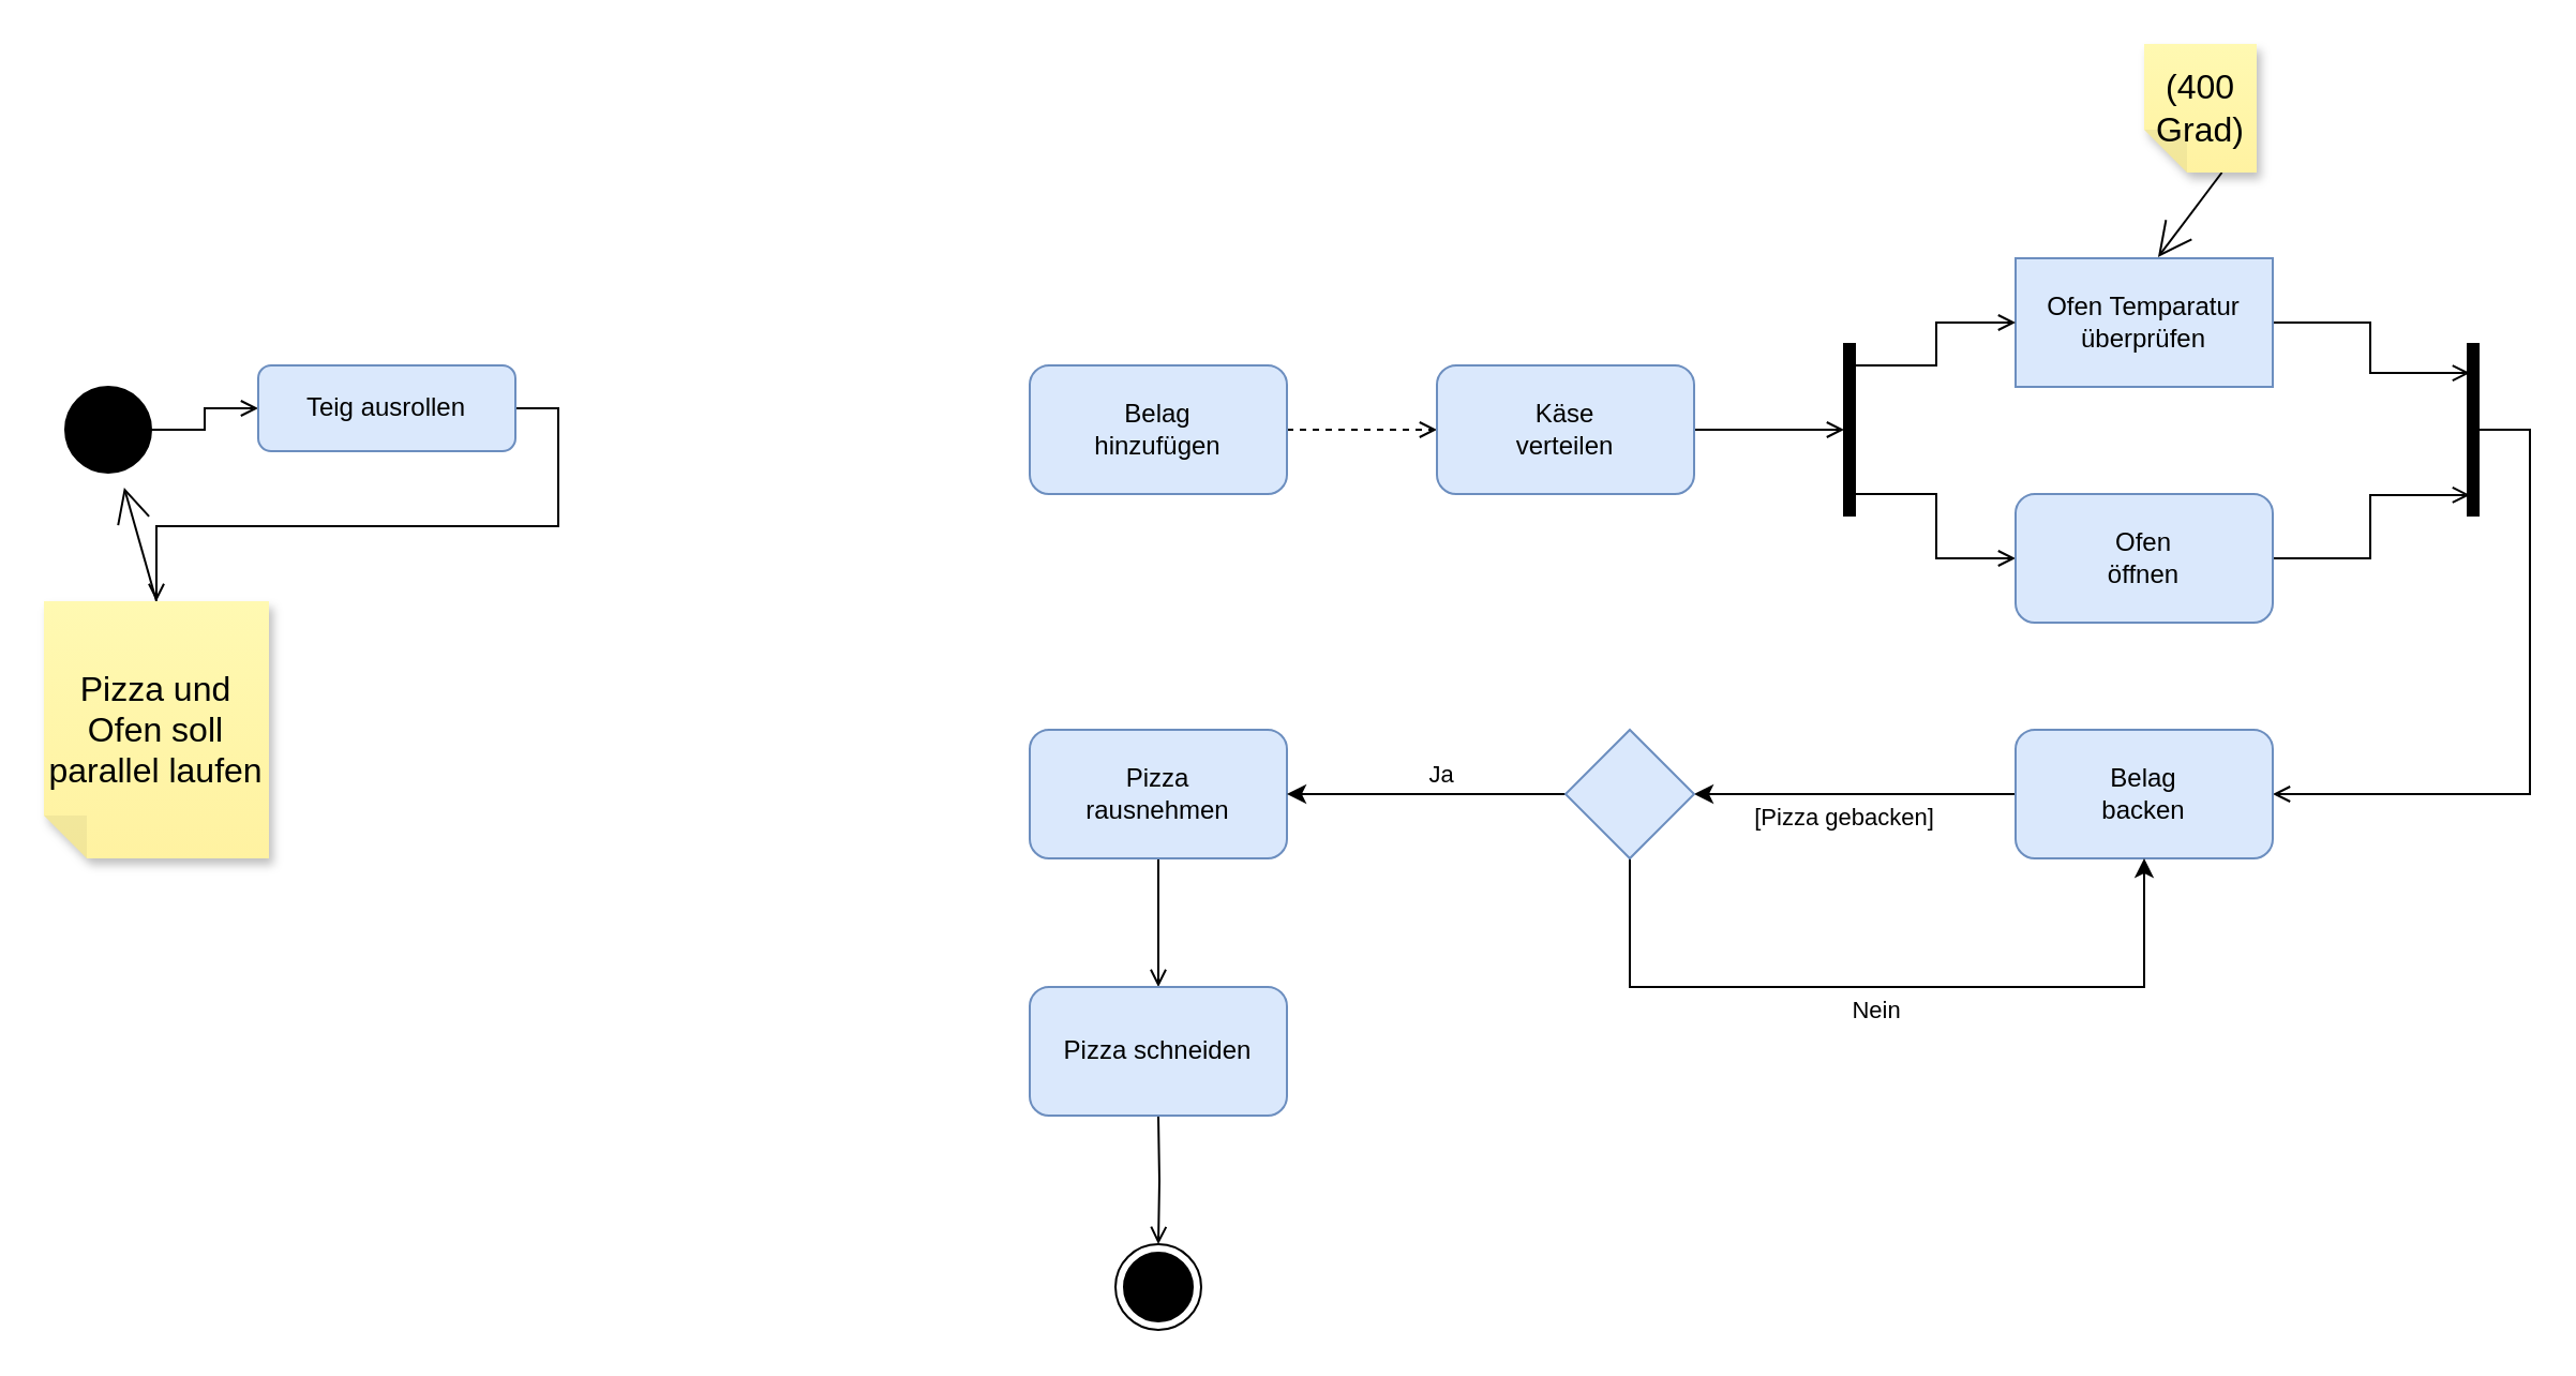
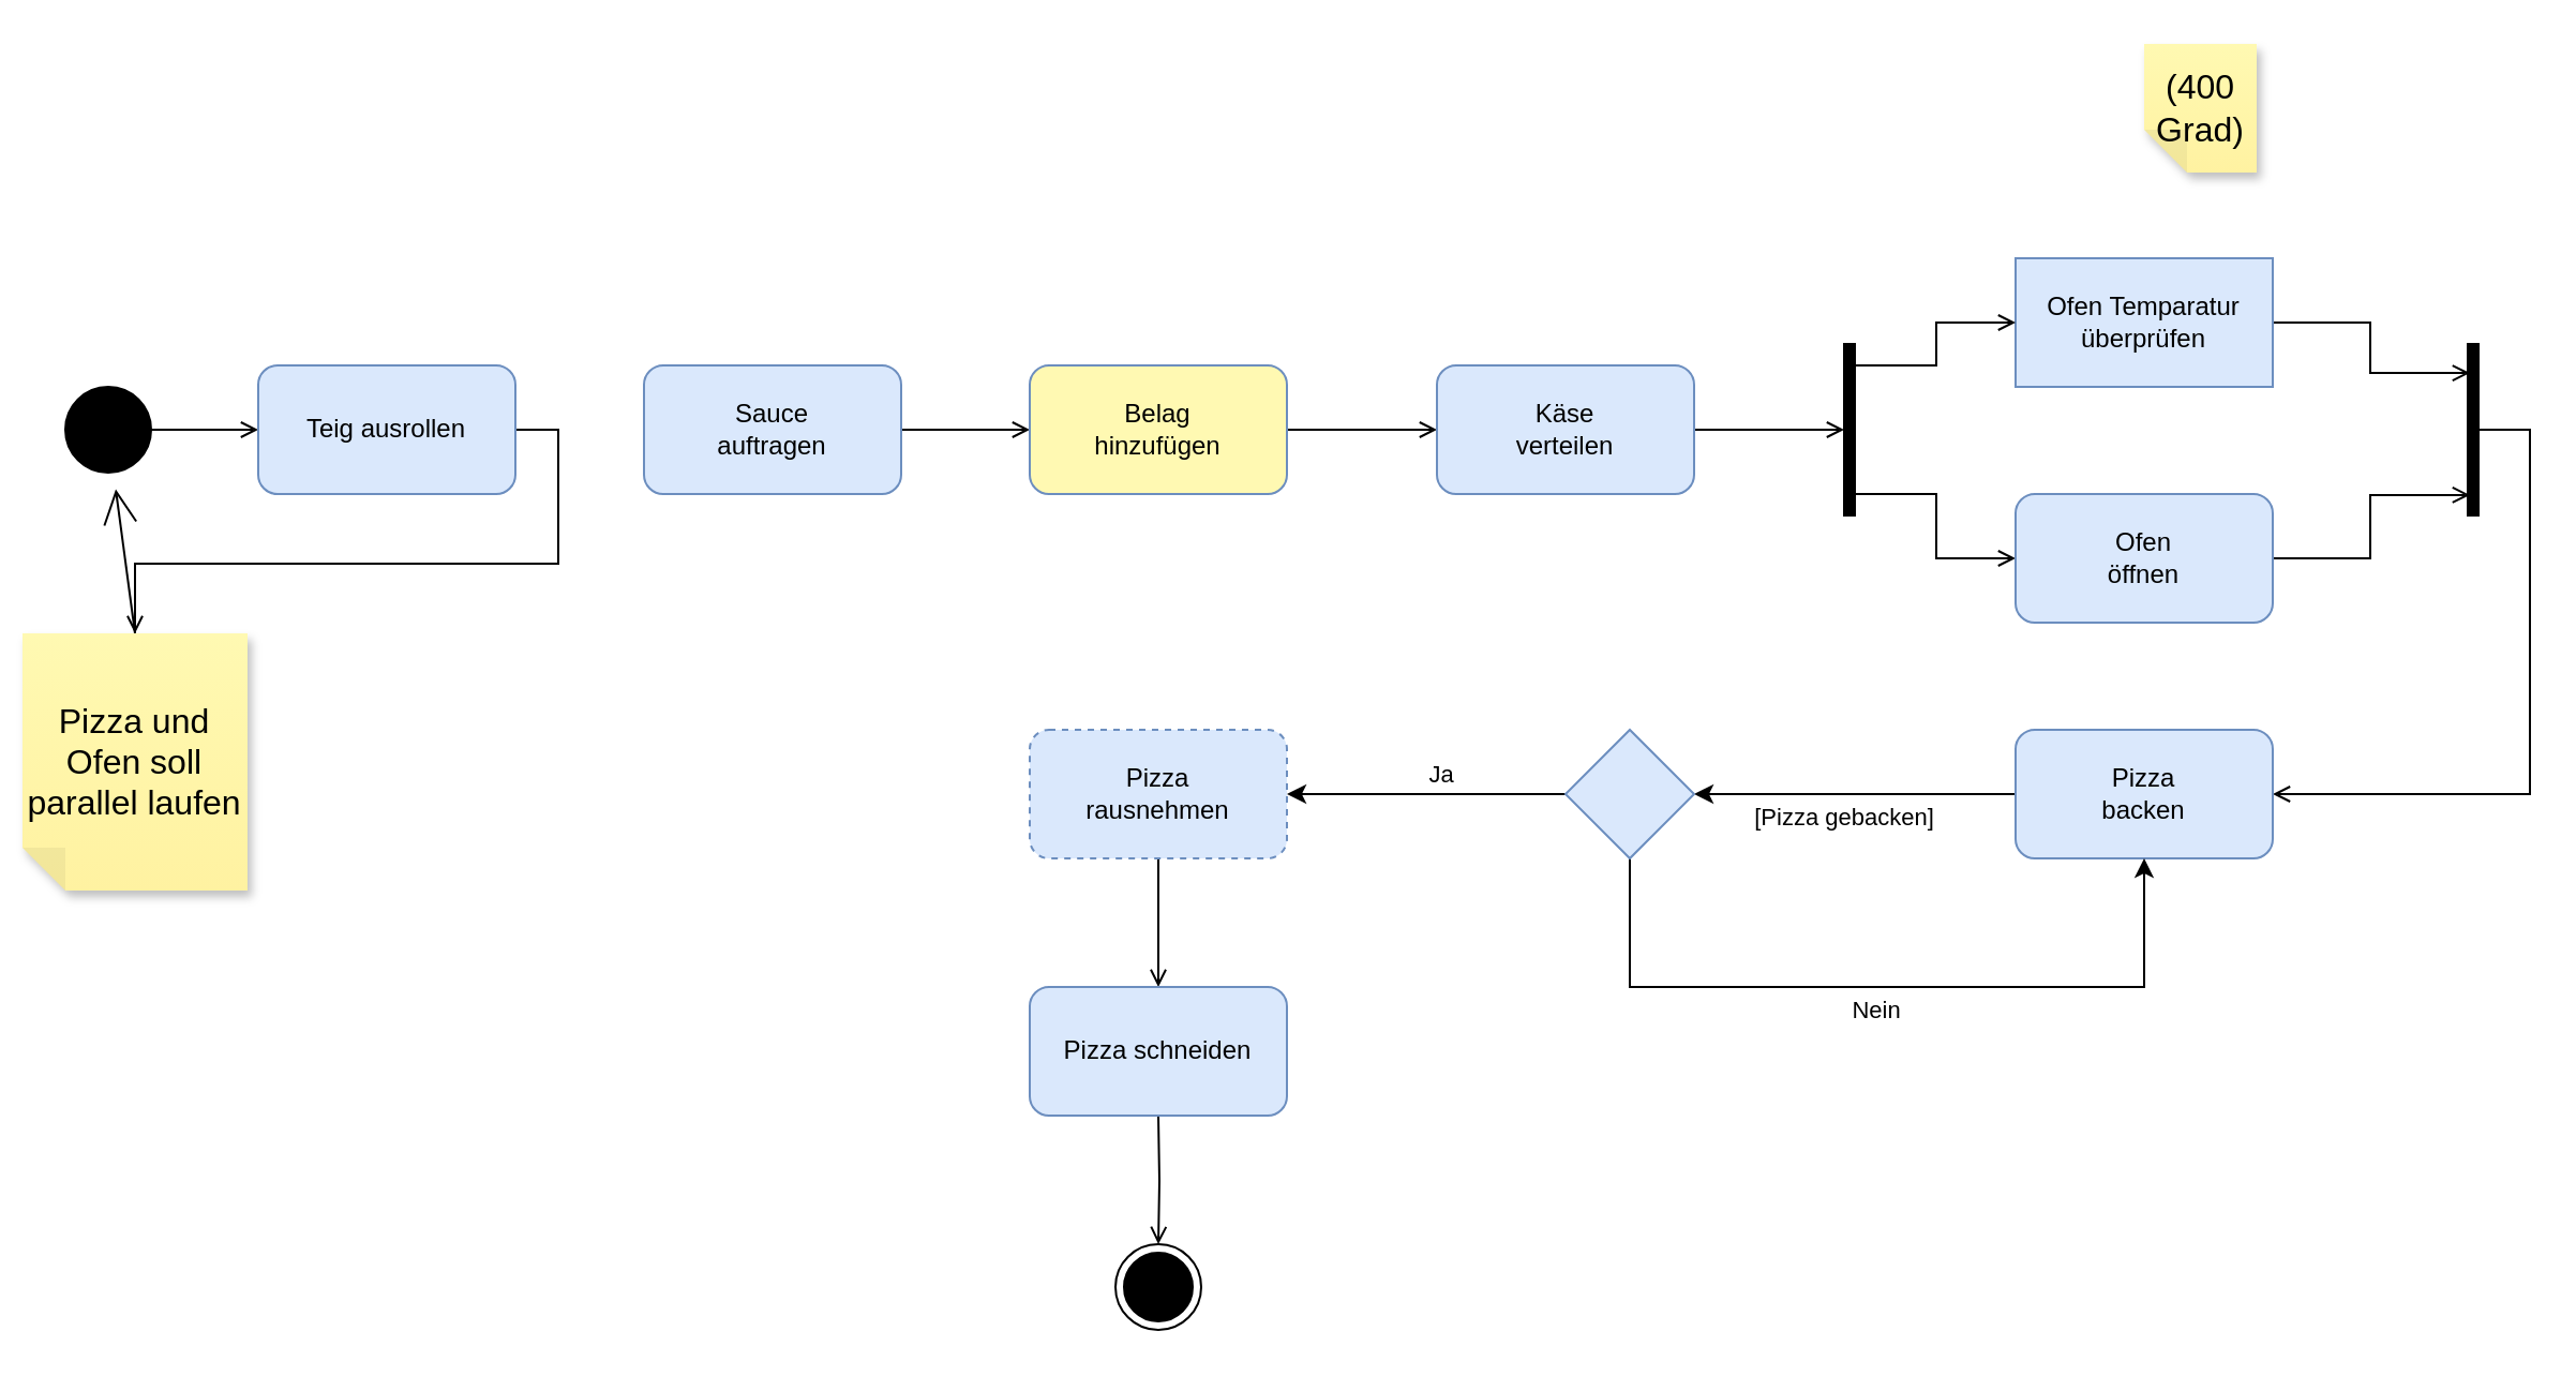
  <mxCell id="0" />
  <mxCell id="1" parent="0" />
  <mxCell id="2" style="edgeStyle=orthogonalEdgeStyle;rounded=0;orthogonalLoop=1;jettySize=auto;html=1;exitX=1;exitY=0.5;exitDx=0;exitDy=0;entryX=0;entryY=0.5;entryDx=0;entryDy=0;endArrow=open;endFill=0;" parent="1" source="3" target="5" edge="1"><mxGeometry relative="1" as="geometry" /></mxCell>
  <mxCell id="3" value="" style="ellipse;fillColor=strokeColor;" parent="1" vertex="1"><mxGeometry x="30" y="180" width="40" height="40" as="geometry" /></mxCell>
  <mxCell id="4" style="edgeStyle=orthogonalEdgeStyle;rounded=0;orthogonalLoop=1;jettySize=auto;html=1;exitX=1;exitY=0.5;exitDx=0;exitDy=0;endArrow=open;endFill=0;" parent="1" source="5" target="35" edge="1"><mxGeometry relative="1" as="geometry" /></mxCell>
- <mxCell id="5" value="Teig ausrollen" style="rounded=1;whiteSpace=wrap;html=1;fillColor=#dae8fc;strokeColor=#6c8ebf;" parent="1" vertex="1"><mxGeometry x="120" y="170" width="120" height="40" as="geometry" /></mxCell>
- <mxCell id="8" style="edgeStyle=orthogonalEdgeStyle;rounded=0;orthogonalLoop=1;jettySize=auto;html=1;exitX=1;exitY=0.5;exitDx=0;exitDy=0;entryX=0;entryY=0.5;entryDx=0;entryDy=0;endArrow=open;endFill=0;dashed=1;" parent="1" source="9" target="11" edge="1"><mxGeometry relative="1" as="geometry" /></mxCell>
- <mxCell id="9" value="Belag&lt;br&gt;hinzufügen" style="rounded=1;whiteSpace=wrap;html=1;fillColor=#dae8fc;strokeColor=#6c8ebf;" parent="1" vertex="1"><mxGeometry x="480" y="170" width="120" height="60" as="geometry" /></mxCell>
+ <mxCell id="5" value="Teig ausrollen" style="rounded=1;whiteSpace=wrap;html=1;fillColor=#dae8fc;strokeColor=#6c8ebf;" parent="1" vertex="1"><mxGeometry x="120" y="170" width="120" height="60" as="geometry" /></mxCell>
+ <mxCell id="6" style="edgeStyle=orthogonalEdgeStyle;rounded=0;orthogonalLoop=1;jettySize=auto;html=1;exitX=1;exitY=0.5;exitDx=0;exitDy=0;entryX=0;entryY=0.5;entryDx=0;entryDy=0;endArrow=open;endFill=0;" parent="1" source="7" target="9" edge="1"><mxGeometry relative="1" as="geometry" /></mxCell>
+ <mxCell id="7" value="Sauce&lt;br&gt;auftragen" style="rounded=1;whiteSpace=wrap;html=1;fillColor=#dae8fc;strokeColor=#6c8ebf;" parent="1" vertex="1"><mxGeometry x="300" y="170" width="120" height="60" as="geometry" /></mxCell>
+ <mxCell id="8" style="edgeStyle=orthogonalEdgeStyle;rounded=0;orthogonalLoop=1;jettySize=auto;html=1;exitX=1;exitY=0.5;exitDx=0;exitDy=0;entryX=0;entryY=0.5;entryDx=0;entryDy=0;endArrow=open;endFill=0;" parent="1" source="9" target="11" edge="1"><mxGeometry relative="1" as="geometry" /></mxCell>
+ <mxCell id="9" value="Belag&lt;br&gt;hinzufügen" style="rounded=1;whiteSpace=wrap;html=1;fillColor=#fff9b2;strokeColor=#6c8ebf;" parent="1" vertex="1"><mxGeometry x="480" y="170" width="120" height="60" as="geometry" /></mxCell>
  <mxCell id="10" style="edgeStyle=orthogonalEdgeStyle;rounded=0;orthogonalLoop=1;jettySize=auto;html=1;entryX=0;entryY=0.5;entryDx=0;entryDy=0;entryPerimeter=0;endArrow=open;endFill=0;" parent="1" source="11" target="16" edge="1"><mxGeometry relative="1" as="geometry" /></mxCell>
  <mxCell id="11" value="Käse&lt;br&gt;verteilen" style="rounded=1;whiteSpace=wrap;html=1;fillColor=#dae8fc;strokeColor=#6c8ebf;" parent="1" vertex="1"><mxGeometry x="670" y="170" width="120" height="60" as="geometry" /></mxCell>
  <mxCell id="12" style="edgeStyle=orthogonalEdgeStyle;rounded=0;orthogonalLoop=1;jettySize=auto;html=1;exitX=1;exitY=0.5;exitDx=0;exitDy=0;entryX=0.2;entryY=0.169;entryDx=0;entryDy=0;entryPerimeter=0;endArrow=open;endFill=0;" parent="1" source="13" target="20" edge="1"><mxGeometry relative="1" as="geometry" /></mxCell>
  <mxCell id="13" value="Ofen Temparatur&lt;br&gt;überprüfen" style="whiteSpace=wrap;html=1;fillColor=#dae8fc;strokeColor=#6c8ebf;rounded=0;" parent="1" vertex="1"><mxGeometry x="940" y="120" width="120" height="60" as="geometry" /></mxCell>
  <mxCell id="14" style="edgeStyle=orthogonalEdgeStyle;rounded=0;orthogonalLoop=1;jettySize=auto;html=1;entryX=0;entryY=0.5;entryDx=0;entryDy=0;endArrow=open;endFill=0;" parent="1" source="16" target="13" edge="1"><mxGeometry relative="1" as="geometry"><Array as="points"><mxPoint x="903" y="170" /><mxPoint x="903" y="150" /></Array></mxGeometry></mxCell>
  <mxCell id="15" style="edgeStyle=orthogonalEdgeStyle;rounded=0;orthogonalLoop=1;jettySize=auto;html=1;endArrow=open;endFill=0;" parent="1" source="16" target="18" edge="1"><mxGeometry relative="1" as="geometry"><Array as="points"><mxPoint x="903" y="230" /><mxPoint x="903" y="260" /></Array></mxGeometry></mxCell>
  <mxCell id="16" value="" style="html=1;points=[];perimeter=orthogonalPerimeter;fillColor=strokeColor;" parent="1" vertex="1"><mxGeometry x="860" y="160" width="5" height="80" as="geometry" /></mxCell>
  <mxCell id="17" style="edgeStyle=orthogonalEdgeStyle;rounded=0;orthogonalLoop=1;jettySize=auto;html=1;exitX=1;exitY=0.5;exitDx=0;exitDy=0;entryX=0.2;entryY=0.881;entryDx=0;entryDy=0;entryPerimeter=0;endArrow=open;endFill=0;" parent="1" source="18" target="20" edge="1"><mxGeometry relative="1" as="geometry" /></mxCell>
  <mxCell id="18" value="Ofen&lt;br&gt;öffnen" style="rounded=1;whiteSpace=wrap;html=1;fillColor=#dae8fc;strokeColor=#6c8ebf;" parent="1" vertex="1"><mxGeometry x="940" y="230" width="120" height="60" as="geometry" /></mxCell>
  <mxCell id="19" style="edgeStyle=orthogonalEdgeStyle;rounded=0;orthogonalLoop=1;jettySize=auto;html=1;entryX=1;entryY=0.5;entryDx=0;entryDy=0;endArrow=open;endFill=0;" parent="1" source="20" target="23" edge="1"><mxGeometry relative="1" as="geometry"><Array as="points"><mxPoint x="1180" y="200" /><mxPoint x="1180" y="370" /></Array></mxGeometry></mxCell>
  <mxCell id="20" value="" style="html=1;points=[];perimeter=orthogonalPerimeter;fillColor=strokeColor;" parent="1" vertex="1"><mxGeometry x="1151" y="160" width="5" height="80" as="geometry" /></mxCell>
  <mxCell id="21" style="edgeStyle=orthogonalEdgeStyle;rounded=0;orthogonalLoop=1;jettySize=auto;html=1;exitX=0;exitY=0.5;exitDx=0;exitDy=0;" parent="1" source="23" target="33" edge="1"><mxGeometry relative="1" as="geometry" /></mxCell>
  <mxCell id="22" value="[Pizza gebacken]" style="edgeLabel;html=1;align=center;verticalAlign=middle;resizable=0;points=[];" parent="21" vertex="1" connectable="0"><mxGeometry x="0.048" y="3" relative="1" as="geometry"><mxPoint x="-2" y="7" as="offset" /></mxGeometry></mxCell>
- <mxCell id="23" value="Belag&lt;br&gt;backen" style="rounded=1;whiteSpace=wrap;html=1;fillColor=#dae8fc;strokeColor=#6c8ebf;" parent="1" vertex="1"><mxGeometry x="940" y="340" width="120" height="60" as="geometry" /></mxCell>
+ <mxCell id="23" value="Pizza&lt;br&gt;backen" style="rounded=1;whiteSpace=wrap;html=1;fillColor=#dae8fc;strokeColor=#6c8ebf;" parent="1" vertex="1"><mxGeometry x="940" y="340" width="120" height="60" as="geometry" /></mxCell>
  <mxCell id="24" style="edgeStyle=orthogonalEdgeStyle;rounded=0;orthogonalLoop=1;jettySize=auto;html=1;exitX=0.5;exitY=1;exitDx=0;exitDy=0;entryX=0.5;entryY=0;entryDx=0;entryDy=0;endArrow=open;endFill=0;" parent="1" source="25" edge="1"><mxGeometry relative="1" as="geometry"><mxPoint x="540" y="460" as="targetPoint" /></mxGeometry></mxCell>
- <mxCell id="25" value="Pizza&lt;br&gt;rausnehmen" style="rounded=1;whiteSpace=wrap;html=1;fillColor=#dae8fc;strokeColor=#6c8ebf;" parent="1" vertex="1"><mxGeometry x="480" y="340" width="120" height="60" as="geometry" /></mxCell>
+ <mxCell id="25" value="Pizza&lt;br&gt;rausnehmen" style="rounded=1;whiteSpace=wrap;html=1;fillColor=#dae8fc;strokeColor=#6c8ebf;dashed=1;" parent="1" vertex="1"><mxGeometry x="480" y="340" width="120" height="60" as="geometry" /></mxCell>
  <mxCell id="26" style="edgeStyle=orthogonalEdgeStyle;rounded=0;orthogonalLoop=1;jettySize=auto;html=1;exitX=0.5;exitY=1;exitDx=0;exitDy=0;entryX=0.5;entryY=0;entryDx=0;entryDy=0;endArrow=open;endFill=0;" parent="1" target="28" edge="1"><mxGeometry relative="1" as="geometry"><mxPoint x="540" y="520" as="sourcePoint" /></mxGeometry></mxCell>
  <mxCell id="27" value="Pizza schneiden" style="rounded=1;whiteSpace=wrap;html=1;fillColor=#dae8fc;strokeColor=#6c8ebf;" parent="1" vertex="1"><mxGeometry x="480" y="460" width="120" height="60" as="geometry" /></mxCell>
  <mxCell id="28" value="" style="ellipse;html=1;shape=endState;fillColor=strokeColor;" parent="1" vertex="1"><mxGeometry x="520" y="580" width="40" height="40" as="geometry" /></mxCell>
  <mxCell id="29" style="edgeStyle=orthogonalEdgeStyle;rounded=0;orthogonalLoop=1;jettySize=auto;html=1;entryX=0.5;entryY=1;entryDx=0;entryDy=0;" parent="1" source="33" target="23" edge="1"><mxGeometry relative="1" as="geometry"><Array as="points"><mxPoint x="760" y="460" /><mxPoint x="1000" y="460" /></Array></mxGeometry></mxCell>
  <mxCell id="30" value="Nein" style="edgeLabel;html=1;align=center;verticalAlign=middle;resizable=0;points=[];" parent="29" vertex="1" connectable="0"><mxGeometry x="-0.213" y="3" relative="1" as="geometry"><mxPoint x="32" y="13" as="offset" /></mxGeometry></mxCell>
  <mxCell id="31" style="edgeStyle=orthogonalEdgeStyle;rounded=0;orthogonalLoop=1;jettySize=auto;html=1;entryX=1;entryY=0.5;entryDx=0;entryDy=0;" parent="1" source="33" target="25" edge="1"><mxGeometry relative="1" as="geometry" /></mxCell>
  <mxCell id="32" value="Ja" style="edgeLabel;html=1;align=center;verticalAlign=middle;resizable=0;points=[];" parent="31" vertex="1" connectable="0"><mxGeometry x="-0.095" y="4" relative="1" as="geometry"><mxPoint y="-14" as="offset" /></mxGeometry></mxCell>
  <mxCell id="33" value="" style="rhombus;whiteSpace=wrap;html=1;fillColor=#dae8fc;strokeColor=#6c8ebf;" parent="1" vertex="1"><mxGeometry x="730" y="340" width="60" height="60" as="geometry" /></mxCell>
  <mxCell id="34" style="edgeStyle=none;curved=1;rounded=0;orthogonalLoop=1;jettySize=auto;html=1;exitX=0.5;exitY=1;exitDx=0;exitDy=0;exitPerimeter=0;fontSize=12;endArrow=open;startSize=14;endSize=14;sourcePerimeterSpacing=8;targetPerimeterSpacing=8;" edge="1" parent="1" source="35" target="3"><mxGeometry relative="1" as="geometry" /></mxCell>
- <mxCell id="35" value="Pizza und Ofen soll parallel laufen" style="shape=note;whiteSpace=wrap;html=1;backgroundOutline=1;fontColor=#000000;darkOpacity=0.05;fillColor=#FFF9B2;strokeColor=none;fillStyle=solid;direction=west;gradientDirection=north;gradientColor=#FFF2A1;shadow=1;size=20;pointerEvents=1;fontSize=16;" vertex="1" parent="1"><mxGeometry x="20" y="280" width="105" height="120" as="geometry" /></mxCell>
- <mxCell id="36" style="edgeStyle=none;curved=1;rounded=0;orthogonalLoop=1;jettySize=auto;html=1;exitX=0;exitY=0;exitDx=16.25;exitDy=0;exitPerimeter=0;entryX=0.554;entryY=-0.008;entryDx=0;entryDy=0;entryPerimeter=0;fontSize=12;endArrow=open;startSize=14;endSize=14;sourcePerimeterSpacing=8;targetPerimeterSpacing=8;" edge="1" parent="1" source="37" target="13"><mxGeometry relative="1" as="geometry" /></mxCell>
+ <mxCell id="35" value="Pizza und Ofen soll parallel laufen" style="shape=note;whiteSpace=wrap;html=1;backgroundOutline=1;fontColor=#000000;darkOpacity=0.05;fillColor=#FFF9B2;strokeColor=none;fillStyle=solid;direction=west;gradientDirection=north;gradientColor=#FFF2A1;shadow=1;size=20;pointerEvents=1;fontSize=16;" vertex="1" parent="1"><mxGeometry x="10" y="295" width="105" height="120" as="geometry" /></mxCell>
  <mxCell id="37" value="(400 Grad)" style="shape=note;whiteSpace=wrap;html=1;backgroundOutline=1;fontColor=#000000;darkOpacity=0.05;fillColor=#FFF9B2;strokeColor=none;fillStyle=solid;direction=west;gradientDirection=north;gradientColor=#FFF2A1;shadow=1;size=20;pointerEvents=1;fontSize=16;" vertex="1" parent="1"><mxGeometry x="1000" y="20" width="52.5" height="60" as="geometry" /></mxCell>
